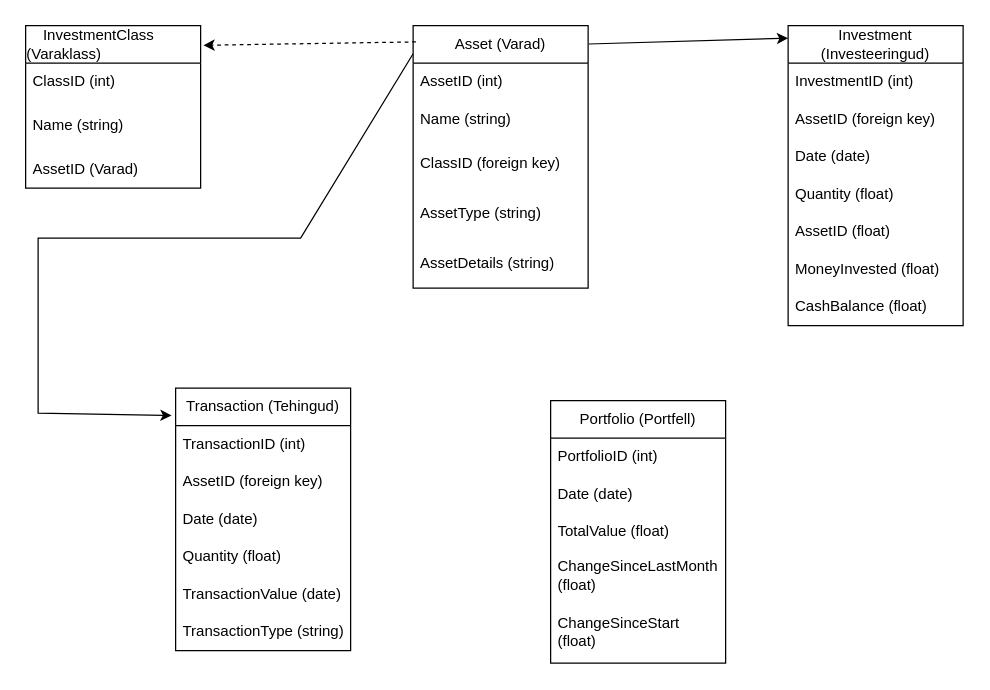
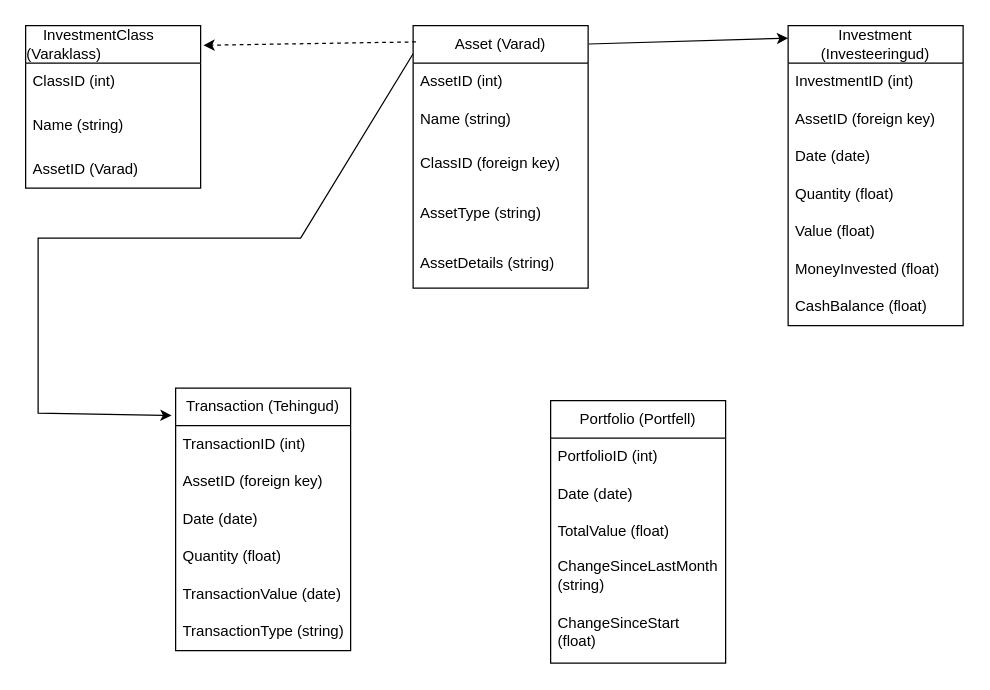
  <mxCell id="0" />
  <mxCell id="1" parent="0" />
  <mxCell id="2" value="Asset (Varad)" style="swimlane;fontStyle=0;childLayout=stackLayout;horizontal=1;startSize=30;horizontalStack=0;resizeParent=1;resizeParentMax=0;resizeLast=0;collapsible=1;marginBottom=0;whiteSpace=wrap;html=1;" vertex="1" parent="1"><mxGeometry x="330" y="20" width="140" height="210" as="geometry" /></mxCell>
  <mxCell id="3" value="AssetID (int)" style="text;strokeColor=none;fillColor=none;align=left;verticalAlign=middle;spacingLeft=4;spacingRight=4;overflow=hidden;points=[[0,0.5],[1,0.5]];portConstraint=eastwest;rotatable=0;whiteSpace=wrap;html=1;" vertex="1" parent="2"><mxGeometry y="30" width="140" height="30" as="geometry" /></mxCell>
  <mxCell id="4" value="Name (string)" style="text;strokeColor=none;fillColor=none;align=left;verticalAlign=middle;spacingLeft=4;spacingRight=4;overflow=hidden;points=[[0,0.5],[1,0.5]];portConstraint=eastwest;rotatable=0;whiteSpace=wrap;html=1;" vertex="1" parent="2"><mxGeometry y="60" width="140" height="30" as="geometry" /></mxCell>
  <mxCell id="5" value="ClassID (foreign key)" style="text;strokeColor=none;fillColor=none;align=left;verticalAlign=middle;spacingLeft=4;spacingRight=4;overflow=hidden;points=[[0,0.5],[1,0.5]];portConstraint=eastwest;rotatable=0;whiteSpace=wrap;html=1;" vertex="1" parent="2"><mxGeometry y="90" width="140" height="40" as="geometry" /></mxCell>
  <mxCell id="6" value="AssetType (string)" style="text;strokeColor=none;fillColor=none;align=left;verticalAlign=middle;spacingLeft=4;spacingRight=4;overflow=hidden;points=[[0,0.5],[1,0.5]];portConstraint=eastwest;rotatable=0;whiteSpace=wrap;html=1;" vertex="1" parent="2"><mxGeometry y="130" width="140" height="40" as="geometry" /></mxCell>
  <mxCell id="7" value="AssetDetails (string)" style="text;strokeColor=none;fillColor=none;align=left;verticalAlign=middle;spacingLeft=4;spacingRight=4;overflow=hidden;points=[[0,0.5],[1,0.5]];portConstraint=eastwest;rotatable=0;whiteSpace=wrap;html=1;" vertex="1" parent="2"><mxGeometry y="170" width="140" height="40" as="geometry" /></mxCell>
  <mxCell id="8" value="&lt;div style=&quot;text-align: left;&quot;&gt;&amp;nbsp; &amp;nbsp; InvestmentClass (Varaklass)&lt;br&gt;&lt;/div&gt;" style="swimlane;fontStyle=0;childLayout=stackLayout;horizontal=1;startSize=30;horizontalStack=0;resizeParent=1;resizeParentMax=0;resizeLast=0;collapsible=1;marginBottom=0;whiteSpace=wrap;html=1;" vertex="1" parent="1"><mxGeometry x="20" y="20" width="140" height="130" as="geometry" /></mxCell>
  <mxCell id="9" value="ClassID (int)" style="text;strokeColor=none;fillColor=none;align=left;verticalAlign=middle;spacingLeft=4;spacingRight=4;overflow=hidden;points=[[0,0.5],[1,0.5]];portConstraint=eastwest;rotatable=0;whiteSpace=wrap;html=1;" vertex="1" parent="8"><mxGeometry y="30" width="140" height="30" as="geometry" /></mxCell>
  <mxCell id="10" value="Name (string)" style="text;strokeColor=none;fillColor=none;align=left;verticalAlign=middle;spacingLeft=4;spacingRight=4;overflow=hidden;points=[[0,0.5],[1,0.5]];portConstraint=eastwest;rotatable=0;whiteSpace=wrap;html=1;" vertex="1" parent="8"><mxGeometry y="60" width="140" height="40" as="geometry" /></mxCell>
  <mxCell id="11" value="AssetID (Varad)" style="text;strokeColor=none;fillColor=none;align=left;verticalAlign=middle;spacingLeft=4;spacingRight=4;overflow=hidden;points=[[0,0.5],[1,0.5]];portConstraint=eastwest;rotatable=0;whiteSpace=wrap;html=1;" vertex="1" parent="8"><mxGeometry y="100" width="140" height="30" as="geometry" /></mxCell>
  <mxCell id="12" value="Transaction (Tehingud)" style="swimlane;fontStyle=0;childLayout=stackLayout;horizontal=1;startSize=30;horizontalStack=0;resizeParent=1;resizeParentMax=0;resizeLast=0;collapsible=1;marginBottom=0;whiteSpace=wrap;html=1;" vertex="1" parent="1"><mxGeometry x="140" y="310" width="140" height="210" as="geometry" /></mxCell>
  <mxCell id="13" value="TransactionID (int)" style="text;strokeColor=none;fillColor=none;align=left;verticalAlign=middle;spacingLeft=4;spacingRight=4;overflow=hidden;points=[[0,0.5],[1,0.5]];portConstraint=eastwest;rotatable=0;whiteSpace=wrap;html=1;" vertex="1" parent="12"><mxGeometry y="30" width="140" height="30" as="geometry" /></mxCell>
  <mxCell id="14" value="AssetID (foreign key)" style="text;strokeColor=none;fillColor=none;align=left;verticalAlign=middle;spacingLeft=4;spacingRight=4;overflow=hidden;points=[[0,0.5],[1,0.5]];portConstraint=eastwest;rotatable=0;whiteSpace=wrap;html=1;" vertex="1" parent="12"><mxGeometry y="60" width="140" height="30" as="geometry" /></mxCell>
  <mxCell id="15" value="Date (date)" style="text;strokeColor=none;fillColor=none;align=left;verticalAlign=middle;spacingLeft=4;spacingRight=4;overflow=hidden;points=[[0,0.5],[1,0.5]];portConstraint=eastwest;rotatable=0;whiteSpace=wrap;html=1;" vertex="1" parent="12"><mxGeometry y="90" width="140" height="30" as="geometry" /></mxCell>
  <mxCell id="16" value="Quantity (float)" style="text;strokeColor=none;fillColor=none;align=left;verticalAlign=middle;spacingLeft=4;spacingRight=4;overflow=hidden;points=[[0,0.5],[1,0.5]];portConstraint=eastwest;rotatable=0;whiteSpace=wrap;html=1;" vertex="1" parent="12"><mxGeometry y="120" width="140" height="30" as="geometry" /></mxCell>
  <mxCell id="17" value="TransactionValue (date)" style="text;strokeColor=none;fillColor=none;align=left;verticalAlign=middle;spacingLeft=4;spacingRight=4;overflow=hidden;points=[[0,0.5],[1,0.5]];portConstraint=eastwest;rotatable=0;whiteSpace=wrap;html=1;" vertex="1" parent="12"><mxGeometry y="150" width="140" height="30" as="geometry" /></mxCell>
  <mxCell id="18" value="TransactionType (string)" style="text;strokeColor=none;fillColor=none;align=left;verticalAlign=middle;spacingLeft=4;spacingRight=4;overflow=hidden;points=[[0,0.5],[1,0.5]];portConstraint=eastwest;rotatable=0;whiteSpace=wrap;html=1;" vertex="1" parent="12"><mxGeometry y="180" width="140" height="30" as="geometry" /></mxCell>
  <mxCell id="19" value="Investment (Investeeringud)" style="swimlane;fontStyle=0;childLayout=stackLayout;horizontal=1;startSize=30;horizontalStack=0;resizeParent=1;resizeParentMax=0;resizeLast=0;collapsible=1;marginBottom=0;whiteSpace=wrap;html=1;" vertex="1" parent="1"><mxGeometry x="630" y="20" width="140" height="240" as="geometry" /></mxCell>
  <mxCell id="20" value="InvestmentID (int)" style="text;strokeColor=none;fillColor=none;align=left;verticalAlign=middle;spacingLeft=4;spacingRight=4;overflow=hidden;points=[[0,0.5],[1,0.5]];portConstraint=eastwest;rotatable=0;whiteSpace=wrap;html=1;" vertex="1" parent="19"><mxGeometry y="30" width="140" height="30" as="geometry" /></mxCell>
  <mxCell id="21" value="AssetID (foreign key)" style="text;strokeColor=none;fillColor=none;align=left;verticalAlign=middle;spacingLeft=4;spacingRight=4;overflow=hidden;points=[[0,0.5],[1,0.5]];portConstraint=eastwest;rotatable=0;whiteSpace=wrap;html=1;" vertex="1" parent="19"><mxGeometry y="60" width="140" height="30" as="geometry" /></mxCell>
  <mxCell id="22" value="Date (date)" style="text;strokeColor=none;fillColor=none;align=left;verticalAlign=middle;spacingLeft=4;spacingRight=4;overflow=hidden;points=[[0,0.5],[1,0.5]];portConstraint=eastwest;rotatable=0;whiteSpace=wrap;html=1;" vertex="1" parent="19"><mxGeometry y="90" width="140" height="30" as="geometry" /></mxCell>
  <mxCell id="23" value="Quantity (float)" style="text;strokeColor=none;fillColor=none;align=left;verticalAlign=middle;spacingLeft=4;spacingRight=4;overflow=hidden;points=[[0,0.5],[1,0.5]];portConstraint=eastwest;rotatable=0;whiteSpace=wrap;html=1;" vertex="1" parent="19"><mxGeometry y="120" width="140" height="30" as="geometry" /></mxCell>
- <mxCell id="24" value="AssetID (float)" style="text;strokeColor=none;fillColor=none;align=left;verticalAlign=middle;spacingLeft=4;spacingRight=4;overflow=hidden;points=[[0,0.5],[1,0.5]];portConstraint=eastwest;rotatable=0;whiteSpace=wrap;html=1;" vertex="1" parent="19"><mxGeometry y="150" width="140" height="30" as="geometry" /></mxCell>
+ <mxCell id="24" value="Value (float)" style="text;strokeColor=none;fillColor=none;align=left;verticalAlign=middle;spacingLeft=4;spacingRight=4;overflow=hidden;points=[[0,0.5],[1,0.5]];portConstraint=eastwest;rotatable=0;whiteSpace=wrap;html=1;" vertex="1" parent="19"><mxGeometry y="150" width="140" height="30" as="geometry" /></mxCell>
  <mxCell id="25" value="MoneyInvested (float)" style="text;strokeColor=none;fillColor=none;align=left;verticalAlign=middle;spacingLeft=4;spacingRight=4;overflow=hidden;points=[[0,0.5],[1,0.5]];portConstraint=eastwest;rotatable=0;whiteSpace=wrap;html=1;" vertex="1" parent="19"><mxGeometry y="180" width="140" height="30" as="geometry" /></mxCell>
  <mxCell id="26" value="CashBalance (float)" style="text;strokeColor=none;fillColor=none;align=left;verticalAlign=middle;spacingLeft=4;spacingRight=4;overflow=hidden;points=[[0,0.5],[1,0.5]];portConstraint=eastwest;rotatable=0;whiteSpace=wrap;html=1;" vertex="1" parent="19"><mxGeometry y="210" width="140" height="30" as="geometry" /></mxCell>
  <mxCell id="27" value="Portfolio (Portfell)" style="swimlane;fontStyle=0;childLayout=stackLayout;horizontal=1;startSize=30;horizontalStack=0;resizeParent=1;resizeParentMax=0;resizeLast=0;collapsible=1;marginBottom=0;whiteSpace=wrap;html=1;" vertex="1" parent="1"><mxGeometry x="440" y="320" width="140" height="210" as="geometry" /></mxCell>
  <mxCell id="28" value="PortfolioID (int)" style="text;strokeColor=none;fillColor=none;align=left;verticalAlign=middle;spacingLeft=4;spacingRight=4;overflow=hidden;points=[[0,0.5],[1,0.5]];portConstraint=eastwest;rotatable=0;whiteSpace=wrap;html=1;" vertex="1" parent="27"><mxGeometry y="30" width="140" height="30" as="geometry" /></mxCell>
  <mxCell id="29" value="Date (date)" style="text;strokeColor=none;fillColor=none;align=left;verticalAlign=middle;spacingLeft=4;spacingRight=4;overflow=hidden;points=[[0,0.5],[1,0.5]];portConstraint=eastwest;rotatable=0;whiteSpace=wrap;html=1;" vertex="1" parent="27"><mxGeometry y="60" width="140" height="30" as="geometry" /></mxCell>
  <mxCell id="30" value="TotalValue (float)" style="text;strokeColor=none;fillColor=none;align=left;verticalAlign=middle;spacingLeft=4;spacingRight=4;overflow=hidden;points=[[0,0.5],[1,0.5]];portConstraint=eastwest;rotatable=0;whiteSpace=wrap;html=1;" vertex="1" parent="27"><mxGeometry y="90" width="140" height="30" as="geometry" /></mxCell>
- <mxCell id="31" value="ChangeSinceLastMonth (float)" style="text;strokeColor=none;fillColor=none;align=left;verticalAlign=middle;spacingLeft=4;spacingRight=4;overflow=hidden;points=[[0,0.5],[1,0.5]];portConstraint=eastwest;rotatable=0;whiteSpace=wrap;html=1;" vertex="1" parent="27"><mxGeometry y="120" width="140" height="40" as="geometry" /></mxCell>
+ <mxCell id="31" value="ChangeSinceLastMonth (string)" style="text;strokeColor=none;fillColor=none;align=left;verticalAlign=middle;spacingLeft=4;spacingRight=4;overflow=hidden;points=[[0,0.5],[1,0.5]];portConstraint=eastwest;rotatable=0;whiteSpace=wrap;html=1;" vertex="1" parent="27"><mxGeometry y="120" width="140" height="40" as="geometry" /></mxCell>
  <mxCell id="32" value="ChangeSinceStart (float)" style="text;strokeColor=none;fillColor=none;align=left;verticalAlign=middle;spacingLeft=4;spacingRight=4;overflow=hidden;points=[[0,0.5],[1,0.5]];portConstraint=eastwest;rotatable=0;whiteSpace=wrap;html=1;" vertex="1" parent="27"><mxGeometry y="160" width="140" height="50" as="geometry" /></mxCell>
  <mxCell id="33" value="" style="endArrow=classic;html=1;rounded=0;entryX=1.016;entryY=0.121;entryDx=0;entryDy=0;entryPerimeter=0;exitX=0.016;exitY=0.062;exitDx=0;exitDy=0;exitPerimeter=0;dashed=1;" edge="1" parent="1" source="2" target="8"><mxGeometry width="50" height="50" relative="1" as="geometry"><mxPoint x="430" y="290" as="sourcePoint" /><mxPoint x="480" y="240" as="targetPoint" /></mxGeometry></mxCell>
  <mxCell id="34" value="" style="endArrow=classic;html=1;rounded=0;entryX=0;entryY=0.042;entryDx=0;entryDy=0;entryPerimeter=0;exitX=1.004;exitY=0.07;exitDx=0;exitDy=0;exitPerimeter=0;" edge="1" parent="1" source="2" target="19"><mxGeometry width="50" height="50" relative="1" as="geometry"><mxPoint x="430" y="290" as="sourcePoint" /><mxPoint x="480" y="240" as="targetPoint" /></mxGeometry></mxCell>
  <mxCell id="35" value="" style="endArrow=classic;html=1;rounded=0;exitX=0;exitY=0.107;exitDx=0;exitDy=0;exitPerimeter=0;entryX=-0.023;entryY=0.104;entryDx=0;entryDy=0;entryPerimeter=0;" edge="1" parent="1" source="2" target="12"><mxGeometry width="50" height="50" relative="1" as="geometry"><mxPoint x="430" y="290" as="sourcePoint" /><mxPoint x="480" y="240" as="targetPoint" /><Array as="points"><mxPoint x="240" y="190" /><mxPoint x="30" y="190" /><mxPoint x="30" y="330" /></Array></mxGeometry></mxCell>
